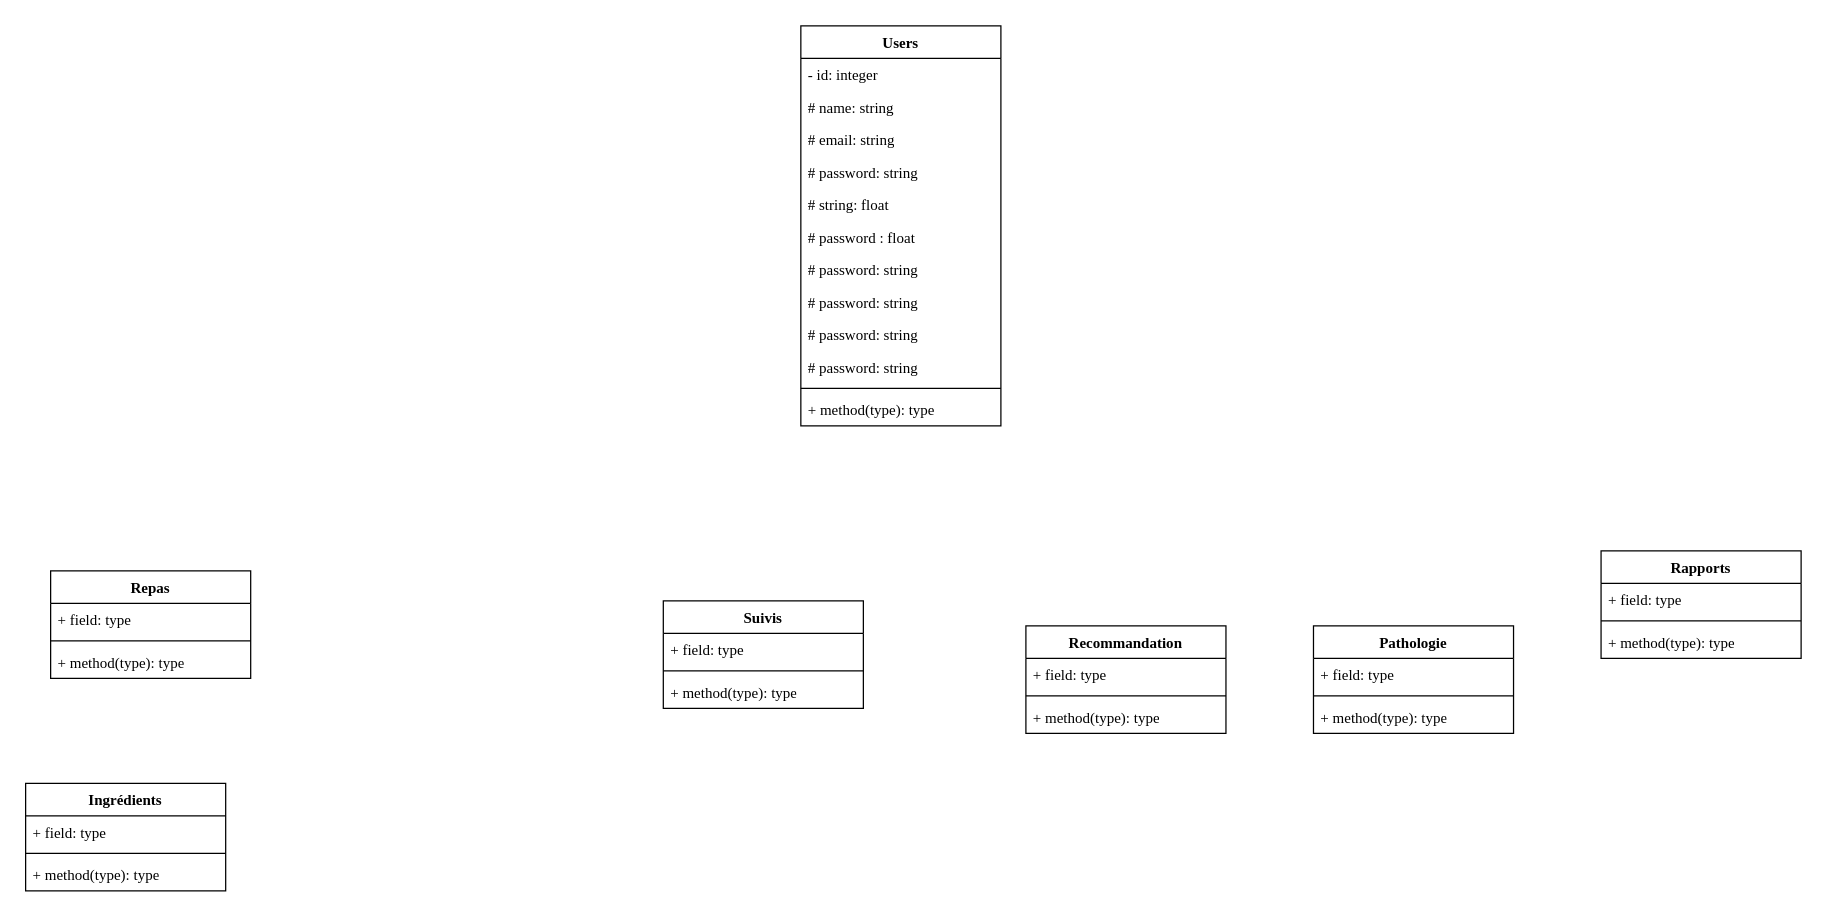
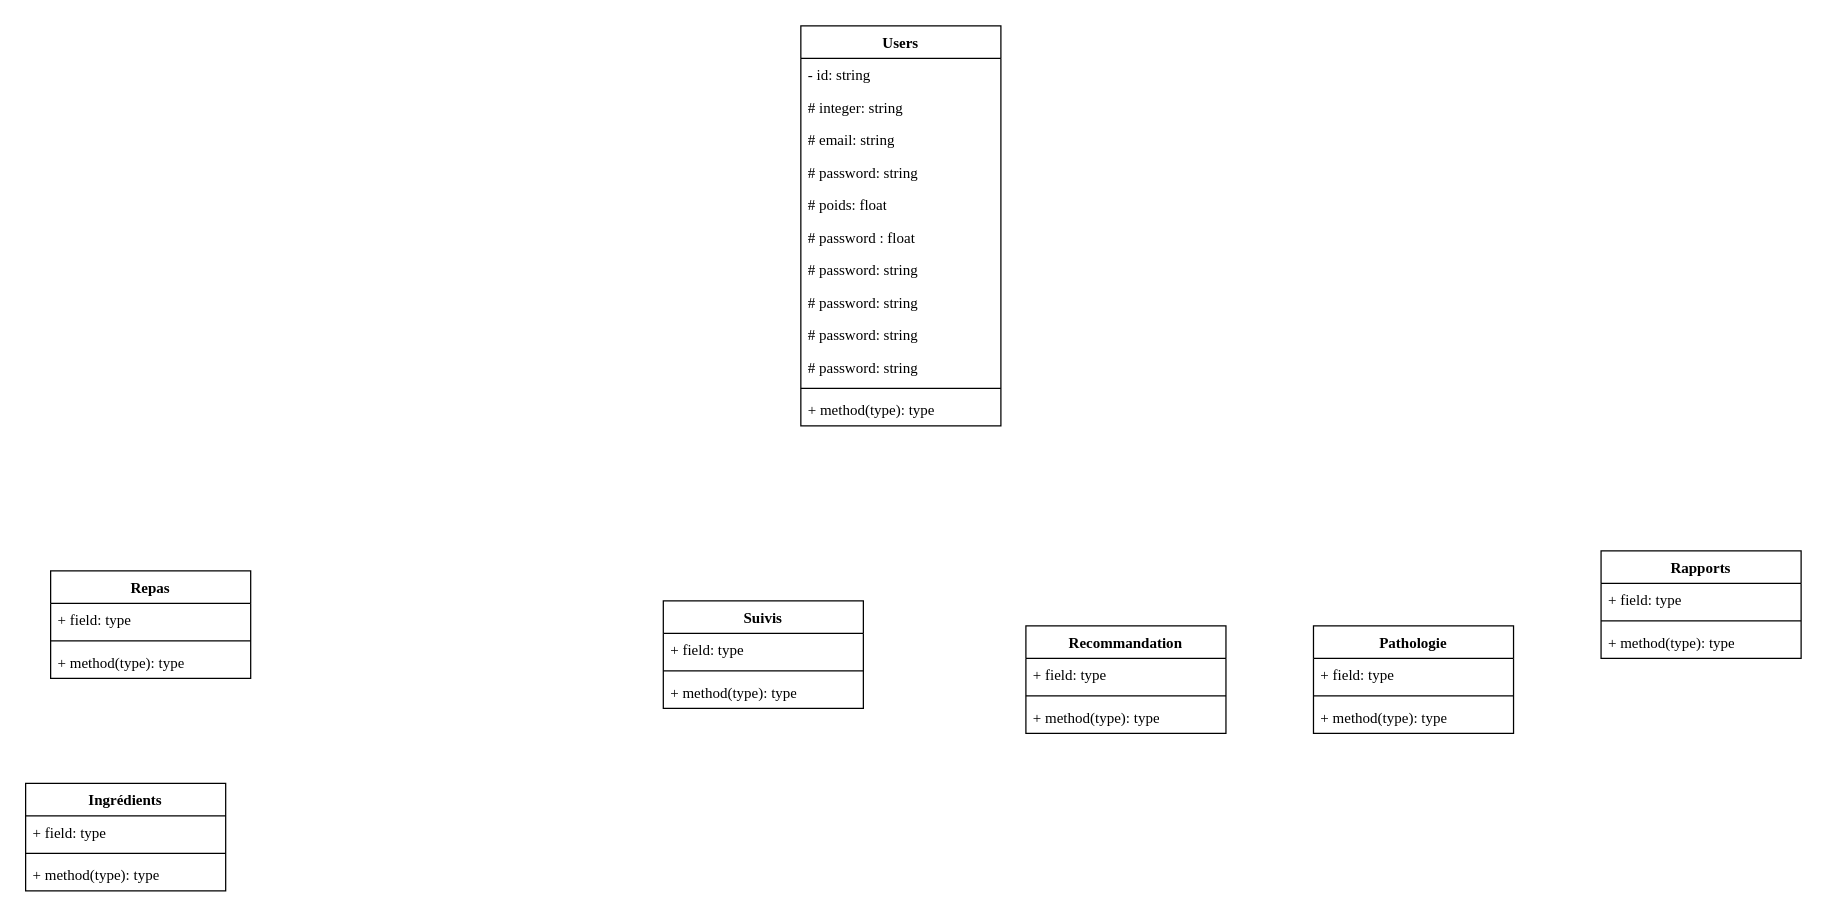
  <mxCell id="0" />
  <mxCell id="1" parent="0" />
  <mxCell id="2" value="Users" style="swimlane;fontStyle=1;align=center;verticalAlign=top;childLayout=stackLayout;horizontal=1;startSize=26;horizontalStack=0;resizeParent=1;resizeParentMax=0;resizeLast=0;collapsible=1;marginBottom=0;whiteSpace=wrap;html=1;fontFamily=Architects Daughter;fontSource=https%3A%2F%2Ffonts.googleapis.com%2Fcss%3Ffamily%3DArchitects%2BDaughter;" parent="1" vertex="1"><mxGeometry x="640" y="20" width="160" height="320" as="geometry" /></mxCell>
- <mxCell id="3" value="- id: integer" style="text;strokeColor=none;fillColor=none;align=left;verticalAlign=top;spacingLeft=4;spacingRight=4;overflow=hidden;rotatable=0;points=[[0,0.5],[1,0.5]];portConstraint=eastwest;whiteSpace=wrap;html=1;fontFamily=Architects Daughter;fontSource=https%3A%2F%2Ffonts.googleapis.com%2Fcss%3Ffamily%3DArchitects%2BDaughter;" parent="2" vertex="1"><mxGeometry y="26" width="160" height="26" as="geometry" /></mxCell>
- <mxCell id="4" value="# name: string" style="text;strokeColor=none;fillColor=none;align=left;verticalAlign=top;spacingLeft=4;spacingRight=4;overflow=hidden;rotatable=0;points=[[0,0.5],[1,0.5]];portConstraint=eastwest;whiteSpace=wrap;html=1;fontFamily=Architects Daughter;fontSource=https%3A%2F%2Ffonts.googleapis.com%2Fcss%3Ffamily%3DArchitects%2BDaughter;" vertex="1" parent="2"><mxGeometry y="52" width="160" height="26" as="geometry" /></mxCell>
+ <mxCell id="3" value="- id: string" style="text;strokeColor=none;fillColor=none;align=left;verticalAlign=top;spacingLeft=4;spacingRight=4;overflow=hidden;rotatable=0;points=[[0,0.5],[1,0.5]];portConstraint=eastwest;whiteSpace=wrap;html=1;fontFamily=Architects Daughter;fontSource=https%3A%2F%2Ffonts.googleapis.com%2Fcss%3Ffamily%3DArchitects%2BDaughter;" parent="2" vertex="1"><mxGeometry y="26" width="160" height="26" as="geometry" /></mxCell>
+ <mxCell id="4" value="# integer: string" style="text;strokeColor=none;fillColor=none;align=left;verticalAlign=top;spacingLeft=4;spacingRight=4;overflow=hidden;rotatable=0;points=[[0,0.5],[1,0.5]];portConstraint=eastwest;whiteSpace=wrap;html=1;fontFamily=Architects Daughter;fontSource=https%3A%2F%2Ffonts.googleapis.com%2Fcss%3Ffamily%3DArchitects%2BDaughter;" vertex="1" parent="2"><mxGeometry y="52" width="160" height="26" as="geometry" /></mxCell>
  <mxCell id="5" value="# email: string" style="text;strokeColor=none;fillColor=none;align=left;verticalAlign=top;spacingLeft=4;spacingRight=4;overflow=hidden;rotatable=0;points=[[0,0.5],[1,0.5]];portConstraint=eastwest;whiteSpace=wrap;html=1;fontFamily=Architects Daughter;fontSource=https%3A%2F%2Ffonts.googleapis.com%2Fcss%3Ffamily%3DArchitects%2BDaughter;" vertex="1" parent="2"><mxGeometry y="78" width="160" height="26" as="geometry" /></mxCell>
  <mxCell id="6" value="# password: string" style="text;strokeColor=none;fillColor=none;align=left;verticalAlign=top;spacingLeft=4;spacingRight=4;overflow=hidden;rotatable=0;points=[[0,0.5],[1,0.5]];portConstraint=eastwest;whiteSpace=wrap;html=1;fontFamily=Architects Daughter;fontSource=https%3A%2F%2Ffonts.googleapis.com%2Fcss%3Ffamily%3DArchitects%2BDaughter;" vertex="1" parent="2"><mxGeometry y="104" width="160" height="26" as="geometry" /></mxCell>
- <mxCell id="7" value="# string: float" style="text;strokeColor=none;fillColor=none;align=left;verticalAlign=top;spacingLeft=4;spacingRight=4;overflow=hidden;rotatable=0;points=[[0,0.5],[1,0.5]];portConstraint=eastwest;whiteSpace=wrap;html=1;fontFamily=Architects Daughter;fontSource=https%3A%2F%2Ffonts.googleapis.com%2Fcss%3Ffamily%3DArchitects%2BDaughter;" vertex="1" parent="2"><mxGeometry y="130" width="160" height="26" as="geometry" /></mxCell>
+ <mxCell id="7" value="# poids: float" style="text;strokeColor=none;fillColor=none;align=left;verticalAlign=top;spacingLeft=4;spacingRight=4;overflow=hidden;rotatable=0;points=[[0,0.5],[1,0.5]];portConstraint=eastwest;whiteSpace=wrap;html=1;fontFamily=Architects Daughter;fontSource=https%3A%2F%2Ffonts.googleapis.com%2Fcss%3Ffamily%3DArchitects%2BDaughter;" vertex="1" parent="2"><mxGeometry y="130" width="160" height="26" as="geometry" /></mxCell>
  <mxCell id="8" value="# password : float" style="text;strokeColor=none;fillColor=none;align=left;verticalAlign=top;spacingLeft=4;spacingRight=4;overflow=hidden;rotatable=0;points=[[0,0.5],[1,0.5]];portConstraint=eastwest;whiteSpace=wrap;html=1;fontFamily=Architects Daughter;fontSource=https%3A%2F%2Ffonts.googleapis.com%2Fcss%3Ffamily%3DArchitects%2BDaughter;" vertex="1" parent="2"><mxGeometry y="156" width="160" height="26" as="geometry" /></mxCell>
  <mxCell id="9" value="# password: string" style="text;strokeColor=none;fillColor=none;align=left;verticalAlign=top;spacingLeft=4;spacingRight=4;overflow=hidden;rotatable=0;points=[[0,0.5],[1,0.5]];portConstraint=eastwest;whiteSpace=wrap;html=1;fontFamily=Architects Daughter;fontSource=https%3A%2F%2Ffonts.googleapis.com%2Fcss%3Ffamily%3DArchitects%2BDaughter;" vertex="1" parent="2"><mxGeometry y="182" width="160" height="26" as="geometry" /></mxCell>
  <mxCell id="10" value="# password: string" style="text;strokeColor=none;fillColor=none;align=left;verticalAlign=top;spacingLeft=4;spacingRight=4;overflow=hidden;rotatable=0;points=[[0,0.5],[1,0.5]];portConstraint=eastwest;whiteSpace=wrap;html=1;fontFamily=Architects Daughter;fontSource=https%3A%2F%2Ffonts.googleapis.com%2Fcss%3Ffamily%3DArchitects%2BDaughter;" vertex="1" parent="2"><mxGeometry y="208" width="160" height="26" as="geometry" /></mxCell>
  <mxCell id="11" value="# password: string" style="text;strokeColor=none;fillColor=none;align=left;verticalAlign=top;spacingLeft=4;spacingRight=4;overflow=hidden;rotatable=0;points=[[0,0.5],[1,0.5]];portConstraint=eastwest;whiteSpace=wrap;html=1;fontFamily=Architects Daughter;fontSource=https%3A%2F%2Ffonts.googleapis.com%2Fcss%3Ffamily%3DArchitects%2BDaughter;" vertex="1" parent="2"><mxGeometry y="234" width="160" height="26" as="geometry" /></mxCell>
  <mxCell id="12" value="# password: string" style="text;strokeColor=none;fillColor=none;align=left;verticalAlign=top;spacingLeft=4;spacingRight=4;overflow=hidden;rotatable=0;points=[[0,0.5],[1,0.5]];portConstraint=eastwest;whiteSpace=wrap;html=1;fontFamily=Architects Daughter;fontSource=https%3A%2F%2Ffonts.googleapis.com%2Fcss%3Ffamily%3DArchitects%2BDaughter;" vertex="1" parent="2"><mxGeometry y="260" width="160" height="26" as="geometry" /></mxCell>
  <mxCell id="13" value="" style="line;strokeWidth=1;fillColor=none;align=left;verticalAlign=middle;spacingTop=-1;spacingLeft=3;spacingRight=3;rotatable=0;labelPosition=right;points=[];portConstraint=eastwest;strokeColor=inherit;fontFamily=Architects Daughter;fontSource=https%3A%2F%2Ffonts.googleapis.com%2Fcss%3Ffamily%3DArchitects%2BDaughter;" parent="2" vertex="1"><mxGeometry y="286" width="160" height="8" as="geometry" /></mxCell>
  <mxCell id="14" value="+ method(type): type" style="text;strokeColor=none;fillColor=none;align=left;verticalAlign=top;spacingLeft=4;spacingRight=4;overflow=hidden;rotatable=0;points=[[0,0.5],[1,0.5]];portConstraint=eastwest;whiteSpace=wrap;html=1;fontFamily=Architects Daughter;fontSource=https%3A%2F%2Ffonts.googleapis.com%2Fcss%3Ffamily%3DArchitects%2BDaughter;" parent="2" vertex="1"><mxGeometry y="294" width="160" height="26" as="geometry" /></mxCell>
  <mxCell id="15" value="Pathologie" style="swimlane;fontStyle=1;align=center;verticalAlign=top;childLayout=stackLayout;horizontal=1;startSize=26;horizontalStack=0;resizeParent=1;resizeParentMax=0;resizeLast=0;collapsible=1;marginBottom=0;whiteSpace=wrap;html=1;fontFamily=Architects Daughter;fontSource=https%3A%2F%2Ffonts.googleapis.com%2Fcss%3Ffamily%3DArchitects%2BDaughter;" vertex="1" parent="1"><mxGeometry x="1050" y="500" width="160" height="86" as="geometry" /></mxCell>
  <mxCell id="16" value="+ field: type" style="text;strokeColor=none;fillColor=none;align=left;verticalAlign=top;spacingLeft=4;spacingRight=4;overflow=hidden;rotatable=0;points=[[0,0.5],[1,0.5]];portConstraint=eastwest;whiteSpace=wrap;html=1;fontFamily=Architects Daughter;fontSource=https%3A%2F%2Ffonts.googleapis.com%2Fcss%3Ffamily%3DArchitects%2BDaughter;" vertex="1" parent="15"><mxGeometry y="26" width="160" height="26" as="geometry" /></mxCell>
  <mxCell id="17" value="" style="line;strokeWidth=1;fillColor=none;align=left;verticalAlign=middle;spacingTop=-1;spacingLeft=3;spacingRight=3;rotatable=0;labelPosition=right;points=[];portConstraint=eastwest;strokeColor=inherit;fontFamily=Architects Daughter;fontSource=https%3A%2F%2Ffonts.googleapis.com%2Fcss%3Ffamily%3DArchitects%2BDaughter;" vertex="1" parent="15"><mxGeometry y="52" width="160" height="8" as="geometry" /></mxCell>
  <mxCell id="18" value="+ method(type): type" style="text;strokeColor=none;fillColor=none;align=left;verticalAlign=top;spacingLeft=4;spacingRight=4;overflow=hidden;rotatable=0;points=[[0,0.5],[1,0.5]];portConstraint=eastwest;whiteSpace=wrap;html=1;fontFamily=Architects Daughter;fontSource=https%3A%2F%2Ffonts.googleapis.com%2Fcss%3Ffamily%3DArchitects%2BDaughter;" vertex="1" parent="15"><mxGeometry y="60" width="160" height="26" as="geometry" /></mxCell>
  <mxCell id="19" value="Repas" style="swimlane;fontStyle=1;align=center;verticalAlign=top;childLayout=stackLayout;horizontal=1;startSize=26;horizontalStack=0;resizeParent=1;resizeParentMax=0;resizeLast=0;collapsible=1;marginBottom=0;whiteSpace=wrap;html=1;fontFamily=Architects Daughter;fontSource=https%3A%2F%2Ffonts.googleapis.com%2Fcss%3Ffamily%3DArchitects%2BDaughter;" vertex="1" parent="1"><mxGeometry x="40" y="456" width="160" height="86" as="geometry" /></mxCell>
  <mxCell id="20" value="+ field: type" style="text;strokeColor=none;fillColor=none;align=left;verticalAlign=top;spacingLeft=4;spacingRight=4;overflow=hidden;rotatable=0;points=[[0,0.5],[1,0.5]];portConstraint=eastwest;whiteSpace=wrap;html=1;fontFamily=Architects Daughter;fontSource=https%3A%2F%2Ffonts.googleapis.com%2Fcss%3Ffamily%3DArchitects%2BDaughter;" vertex="1" parent="19"><mxGeometry y="26" width="160" height="26" as="geometry" /></mxCell>
  <mxCell id="21" value="" style="line;strokeWidth=1;fillColor=none;align=left;verticalAlign=middle;spacingTop=-1;spacingLeft=3;spacingRight=3;rotatable=0;labelPosition=right;points=[];portConstraint=eastwest;strokeColor=inherit;fontFamily=Architects Daughter;fontSource=https%3A%2F%2Ffonts.googleapis.com%2Fcss%3Ffamily%3DArchitects%2BDaughter;" vertex="1" parent="19"><mxGeometry y="52" width="160" height="8" as="geometry" /></mxCell>
  <mxCell id="22" value="+ method(type): type" style="text;strokeColor=none;fillColor=none;align=left;verticalAlign=top;spacingLeft=4;spacingRight=4;overflow=hidden;rotatable=0;points=[[0,0.5],[1,0.5]];portConstraint=eastwest;whiteSpace=wrap;html=1;fontFamily=Architects Daughter;fontSource=https%3A%2F%2Ffonts.googleapis.com%2Fcss%3Ffamily%3DArchitects%2BDaughter;" vertex="1" parent="19"><mxGeometry y="60" width="160" height="26" as="geometry" /></mxCell>
  <mxCell id="23" value="Suivis" style="swimlane;fontStyle=1;align=center;verticalAlign=top;childLayout=stackLayout;horizontal=1;startSize=26;horizontalStack=0;resizeParent=1;resizeParentMax=0;resizeLast=0;collapsible=1;marginBottom=0;whiteSpace=wrap;html=1;fontFamily=Architects Daughter;fontSource=https%3A%2F%2Ffonts.googleapis.com%2Fcss%3Ffamily%3DArchitects%2BDaughter;" vertex="1" parent="1"><mxGeometry x="530" y="480" width="160" height="86" as="geometry" /></mxCell>
  <mxCell id="24" value="+ field: type" style="text;strokeColor=none;fillColor=none;align=left;verticalAlign=top;spacingLeft=4;spacingRight=4;overflow=hidden;rotatable=0;points=[[0,0.5],[1,0.5]];portConstraint=eastwest;whiteSpace=wrap;html=1;fontFamily=Architects Daughter;fontSource=https%3A%2F%2Ffonts.googleapis.com%2Fcss%3Ffamily%3DArchitects%2BDaughter;" vertex="1" parent="23"><mxGeometry y="26" width="160" height="26" as="geometry" /></mxCell>
  <mxCell id="25" value="" style="line;strokeWidth=1;fillColor=none;align=left;verticalAlign=middle;spacingTop=-1;spacingLeft=3;spacingRight=3;rotatable=0;labelPosition=right;points=[];portConstraint=eastwest;strokeColor=inherit;fontFamily=Architects Daughter;fontSource=https%3A%2F%2Ffonts.googleapis.com%2Fcss%3Ffamily%3DArchitects%2BDaughter;" vertex="1" parent="23"><mxGeometry y="52" width="160" height="8" as="geometry" /></mxCell>
  <mxCell id="26" value="+ method(type): type" style="text;strokeColor=none;fillColor=none;align=left;verticalAlign=top;spacingLeft=4;spacingRight=4;overflow=hidden;rotatable=0;points=[[0,0.5],[1,0.5]];portConstraint=eastwest;whiteSpace=wrap;html=1;fontFamily=Architects Daughter;fontSource=https%3A%2F%2Ffonts.googleapis.com%2Fcss%3Ffamily%3DArchitects%2BDaughter;" vertex="1" parent="23"><mxGeometry y="60" width="160" height="26" as="geometry" /></mxCell>
  <mxCell id="27" value="Recommandation" style="swimlane;fontStyle=1;align=center;verticalAlign=top;childLayout=stackLayout;horizontal=1;startSize=26;horizontalStack=0;resizeParent=1;resizeParentMax=0;resizeLast=0;collapsible=1;marginBottom=0;whiteSpace=wrap;html=1;fontFamily=Architects Daughter;fontSource=https%3A%2F%2Ffonts.googleapis.com%2Fcss%3Ffamily%3DArchitects%2BDaughter;" vertex="1" parent="1"><mxGeometry x="820" y="500" width="160" height="86" as="geometry" /></mxCell>
  <mxCell id="28" value="+ field: type" style="text;strokeColor=none;fillColor=none;align=left;verticalAlign=top;spacingLeft=4;spacingRight=4;overflow=hidden;rotatable=0;points=[[0,0.5],[1,0.5]];portConstraint=eastwest;whiteSpace=wrap;html=1;fontFamily=Architects Daughter;fontSource=https%3A%2F%2Ffonts.googleapis.com%2Fcss%3Ffamily%3DArchitects%2BDaughter;" vertex="1" parent="27"><mxGeometry y="26" width="160" height="26" as="geometry" /></mxCell>
  <mxCell id="29" value="" style="line;strokeWidth=1;fillColor=none;align=left;verticalAlign=middle;spacingTop=-1;spacingLeft=3;spacingRight=3;rotatable=0;labelPosition=right;points=[];portConstraint=eastwest;strokeColor=inherit;fontFamily=Architects Daughter;fontSource=https%3A%2F%2Ffonts.googleapis.com%2Fcss%3Ffamily%3DArchitects%2BDaughter;" vertex="1" parent="27"><mxGeometry y="52" width="160" height="8" as="geometry" /></mxCell>
  <mxCell id="30" value="+ method(type): type" style="text;strokeColor=none;fillColor=none;align=left;verticalAlign=top;spacingLeft=4;spacingRight=4;overflow=hidden;rotatable=0;points=[[0,0.5],[1,0.5]];portConstraint=eastwest;whiteSpace=wrap;html=1;fontFamily=Architects Daughter;fontSource=https%3A%2F%2Ffonts.googleapis.com%2Fcss%3Ffamily%3DArchitects%2BDaughter;" vertex="1" parent="27"><mxGeometry y="60" width="160" height="26" as="geometry" /></mxCell>
  <mxCell id="31" value="Rapports" style="swimlane;fontStyle=1;align=center;verticalAlign=top;childLayout=stackLayout;horizontal=1;startSize=26;horizontalStack=0;resizeParent=1;resizeParentMax=0;resizeLast=0;collapsible=1;marginBottom=0;whiteSpace=wrap;html=1;fontFamily=Architects Daughter;fontSource=https%3A%2F%2Ffonts.googleapis.com%2Fcss%3Ffamily%3DArchitects%2BDaughter;" vertex="1" parent="1"><mxGeometry x="1280" y="440" width="160" height="86" as="geometry" /></mxCell>
  <mxCell id="32" value="+ field: type" style="text;strokeColor=none;fillColor=none;align=left;verticalAlign=top;spacingLeft=4;spacingRight=4;overflow=hidden;rotatable=0;points=[[0,0.5],[1,0.5]];portConstraint=eastwest;whiteSpace=wrap;html=1;fontFamily=Architects Daughter;fontSource=https%3A%2F%2Ffonts.googleapis.com%2Fcss%3Ffamily%3DArchitects%2BDaughter;" vertex="1" parent="31"><mxGeometry y="26" width="160" height="26" as="geometry" /></mxCell>
  <mxCell id="33" value="" style="line;strokeWidth=1;fillColor=none;align=left;verticalAlign=middle;spacingTop=-1;spacingLeft=3;spacingRight=3;rotatable=0;labelPosition=right;points=[];portConstraint=eastwest;strokeColor=inherit;fontFamily=Architects Daughter;fontSource=https%3A%2F%2Ffonts.googleapis.com%2Fcss%3Ffamily%3DArchitects%2BDaughter;" vertex="1" parent="31"><mxGeometry y="52" width="160" height="8" as="geometry" /></mxCell>
  <mxCell id="34" value="+ method(type): type" style="text;strokeColor=none;fillColor=none;align=left;verticalAlign=top;spacingLeft=4;spacingRight=4;overflow=hidden;rotatable=0;points=[[0,0.5],[1,0.5]];portConstraint=eastwest;whiteSpace=wrap;html=1;fontFamily=Architects Daughter;fontSource=https%3A%2F%2Ffonts.googleapis.com%2Fcss%3Ffamily%3DArchitects%2BDaughter;" vertex="1" parent="31"><mxGeometry y="60" width="160" height="26" as="geometry" /></mxCell>
  <mxCell id="35" value="Ingrédients" style="swimlane;fontStyle=1;align=center;verticalAlign=top;childLayout=stackLayout;horizontal=1;startSize=26;horizontalStack=0;resizeParent=1;resizeParentMax=0;resizeLast=0;collapsible=1;marginBottom=0;whiteSpace=wrap;html=1;fontFamily=Architects Daughter;fontSource=https%3A%2F%2Ffonts.googleapis.com%2Fcss%3Ffamily%3DArchitects%2BDaughter;" vertex="1" parent="1"><mxGeometry x="20" y="626" width="160" height="86" as="geometry" /></mxCell>
  <mxCell id="36" value="+ field: type" style="text;strokeColor=none;fillColor=none;align=left;verticalAlign=top;spacingLeft=4;spacingRight=4;overflow=hidden;rotatable=0;points=[[0,0.5],[1,0.5]];portConstraint=eastwest;whiteSpace=wrap;html=1;fontFamily=Architects Daughter;fontSource=https%3A%2F%2Ffonts.googleapis.com%2Fcss%3Ffamily%3DArchitects%2BDaughter;" vertex="1" parent="35"><mxGeometry y="26" width="160" height="26" as="geometry" /></mxCell>
  <mxCell id="37" value="" style="line;strokeWidth=1;fillColor=none;align=left;verticalAlign=middle;spacingTop=-1;spacingLeft=3;spacingRight=3;rotatable=0;labelPosition=right;points=[];portConstraint=eastwest;strokeColor=inherit;fontFamily=Architects Daughter;fontSource=https%3A%2F%2Ffonts.googleapis.com%2Fcss%3Ffamily%3DArchitects%2BDaughter;" vertex="1" parent="35"><mxGeometry y="52" width="160" height="8" as="geometry" /></mxCell>
  <mxCell id="38" value="+ method(type): type" style="text;strokeColor=none;fillColor=none;align=left;verticalAlign=top;spacingLeft=4;spacingRight=4;overflow=hidden;rotatable=0;points=[[0,0.5],[1,0.5]];portConstraint=eastwest;whiteSpace=wrap;html=1;fontFamily=Architects Daughter;fontSource=https%3A%2F%2Ffonts.googleapis.com%2Fcss%3Ffamily%3DArchitects%2BDaughter;" vertex="1" parent="35"><mxGeometry y="60" width="160" height="26" as="geometry" /></mxCell>
